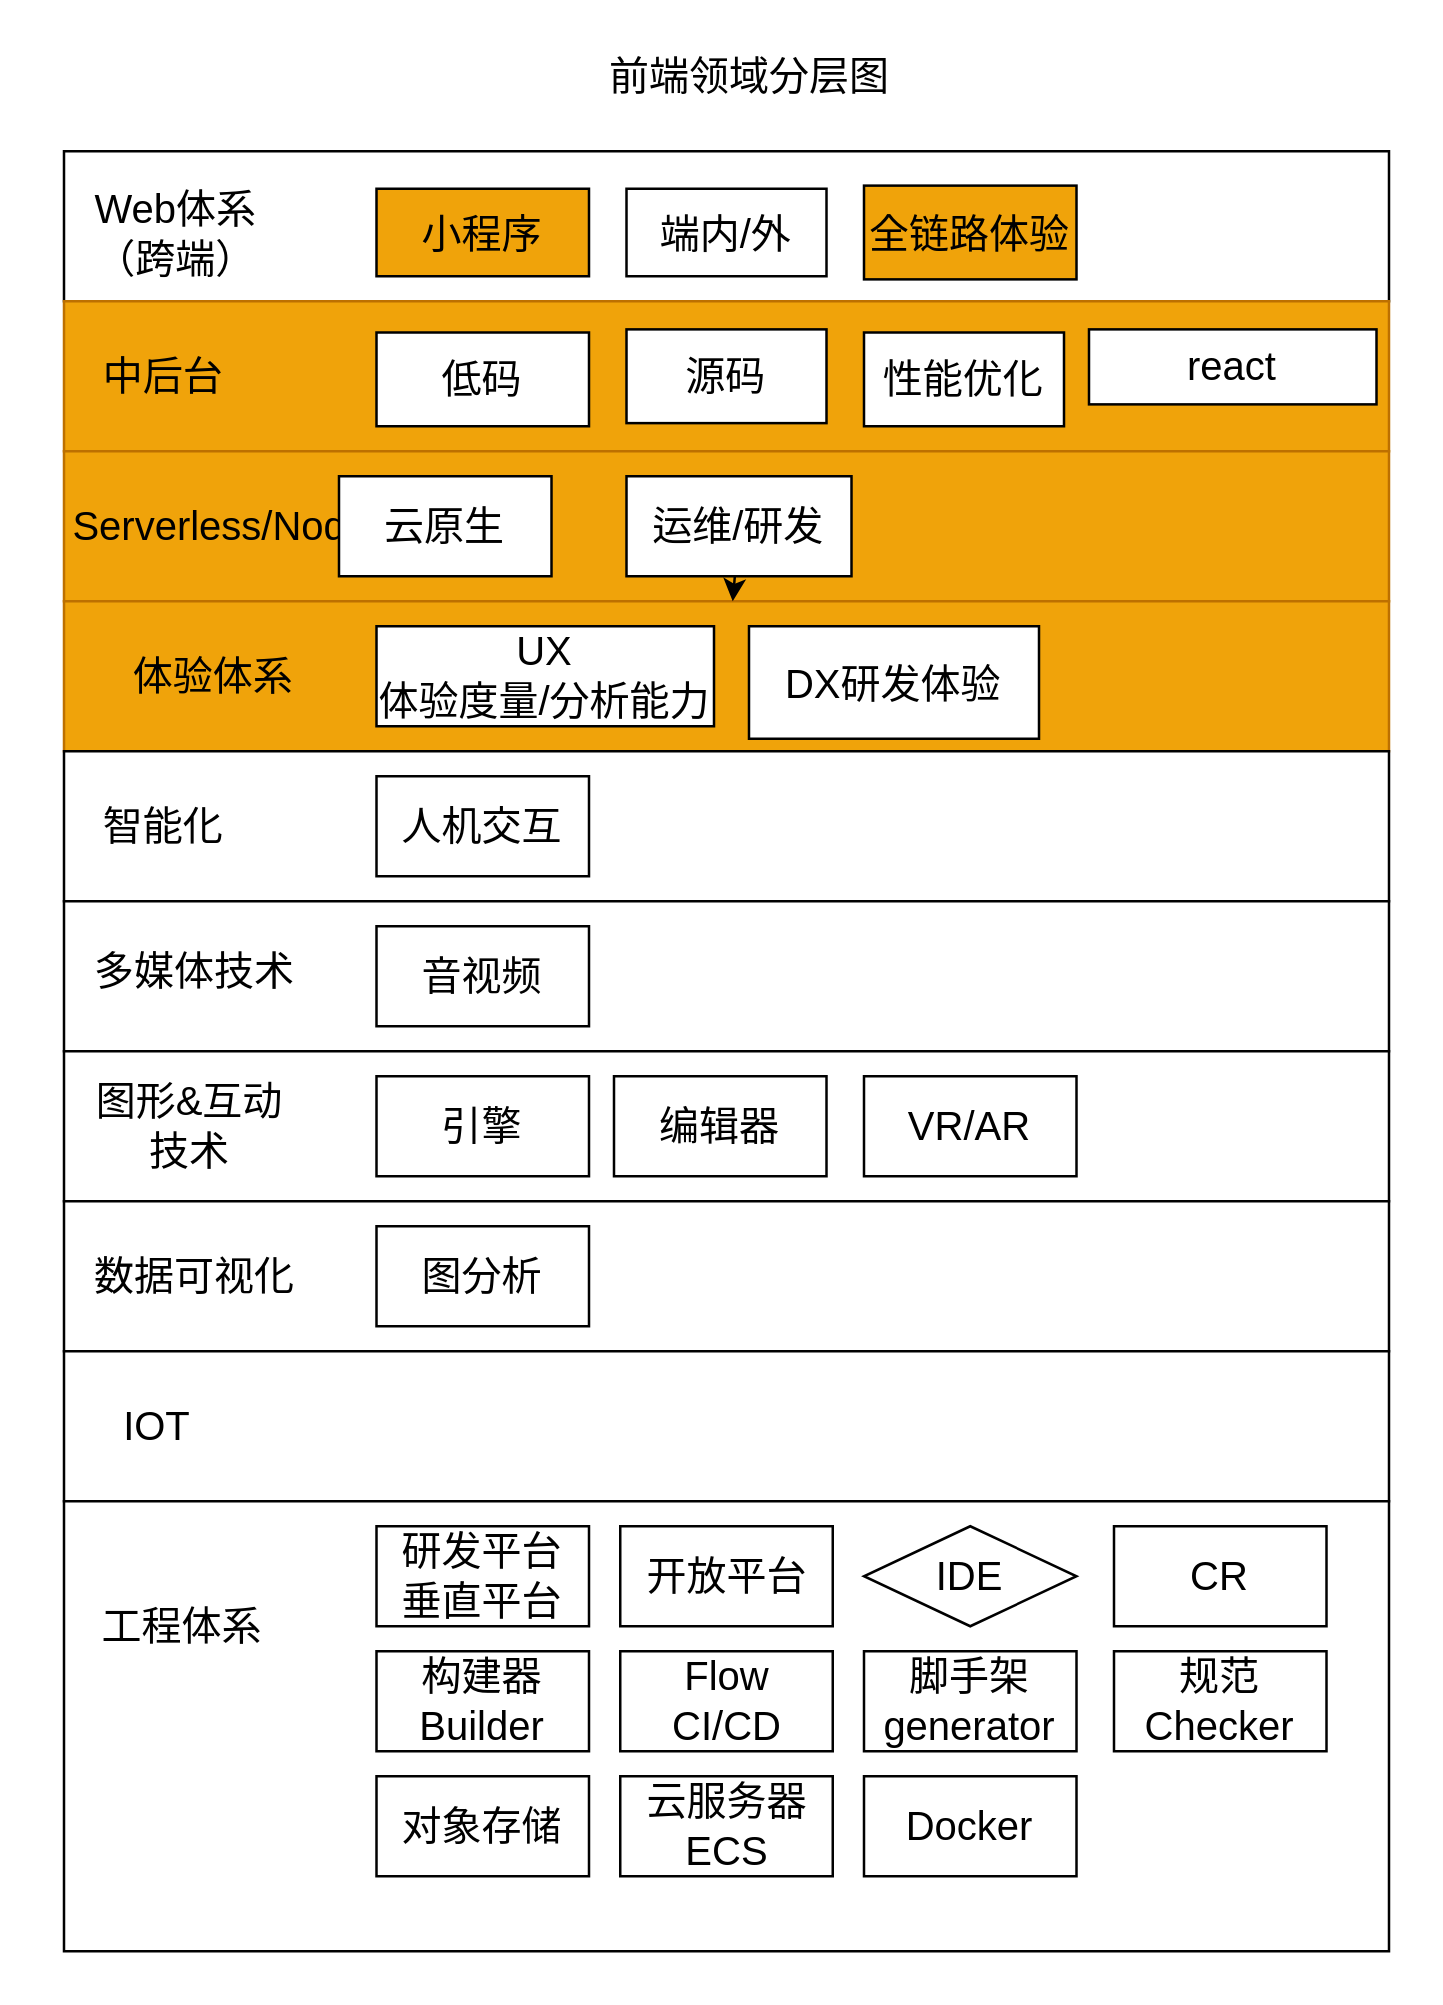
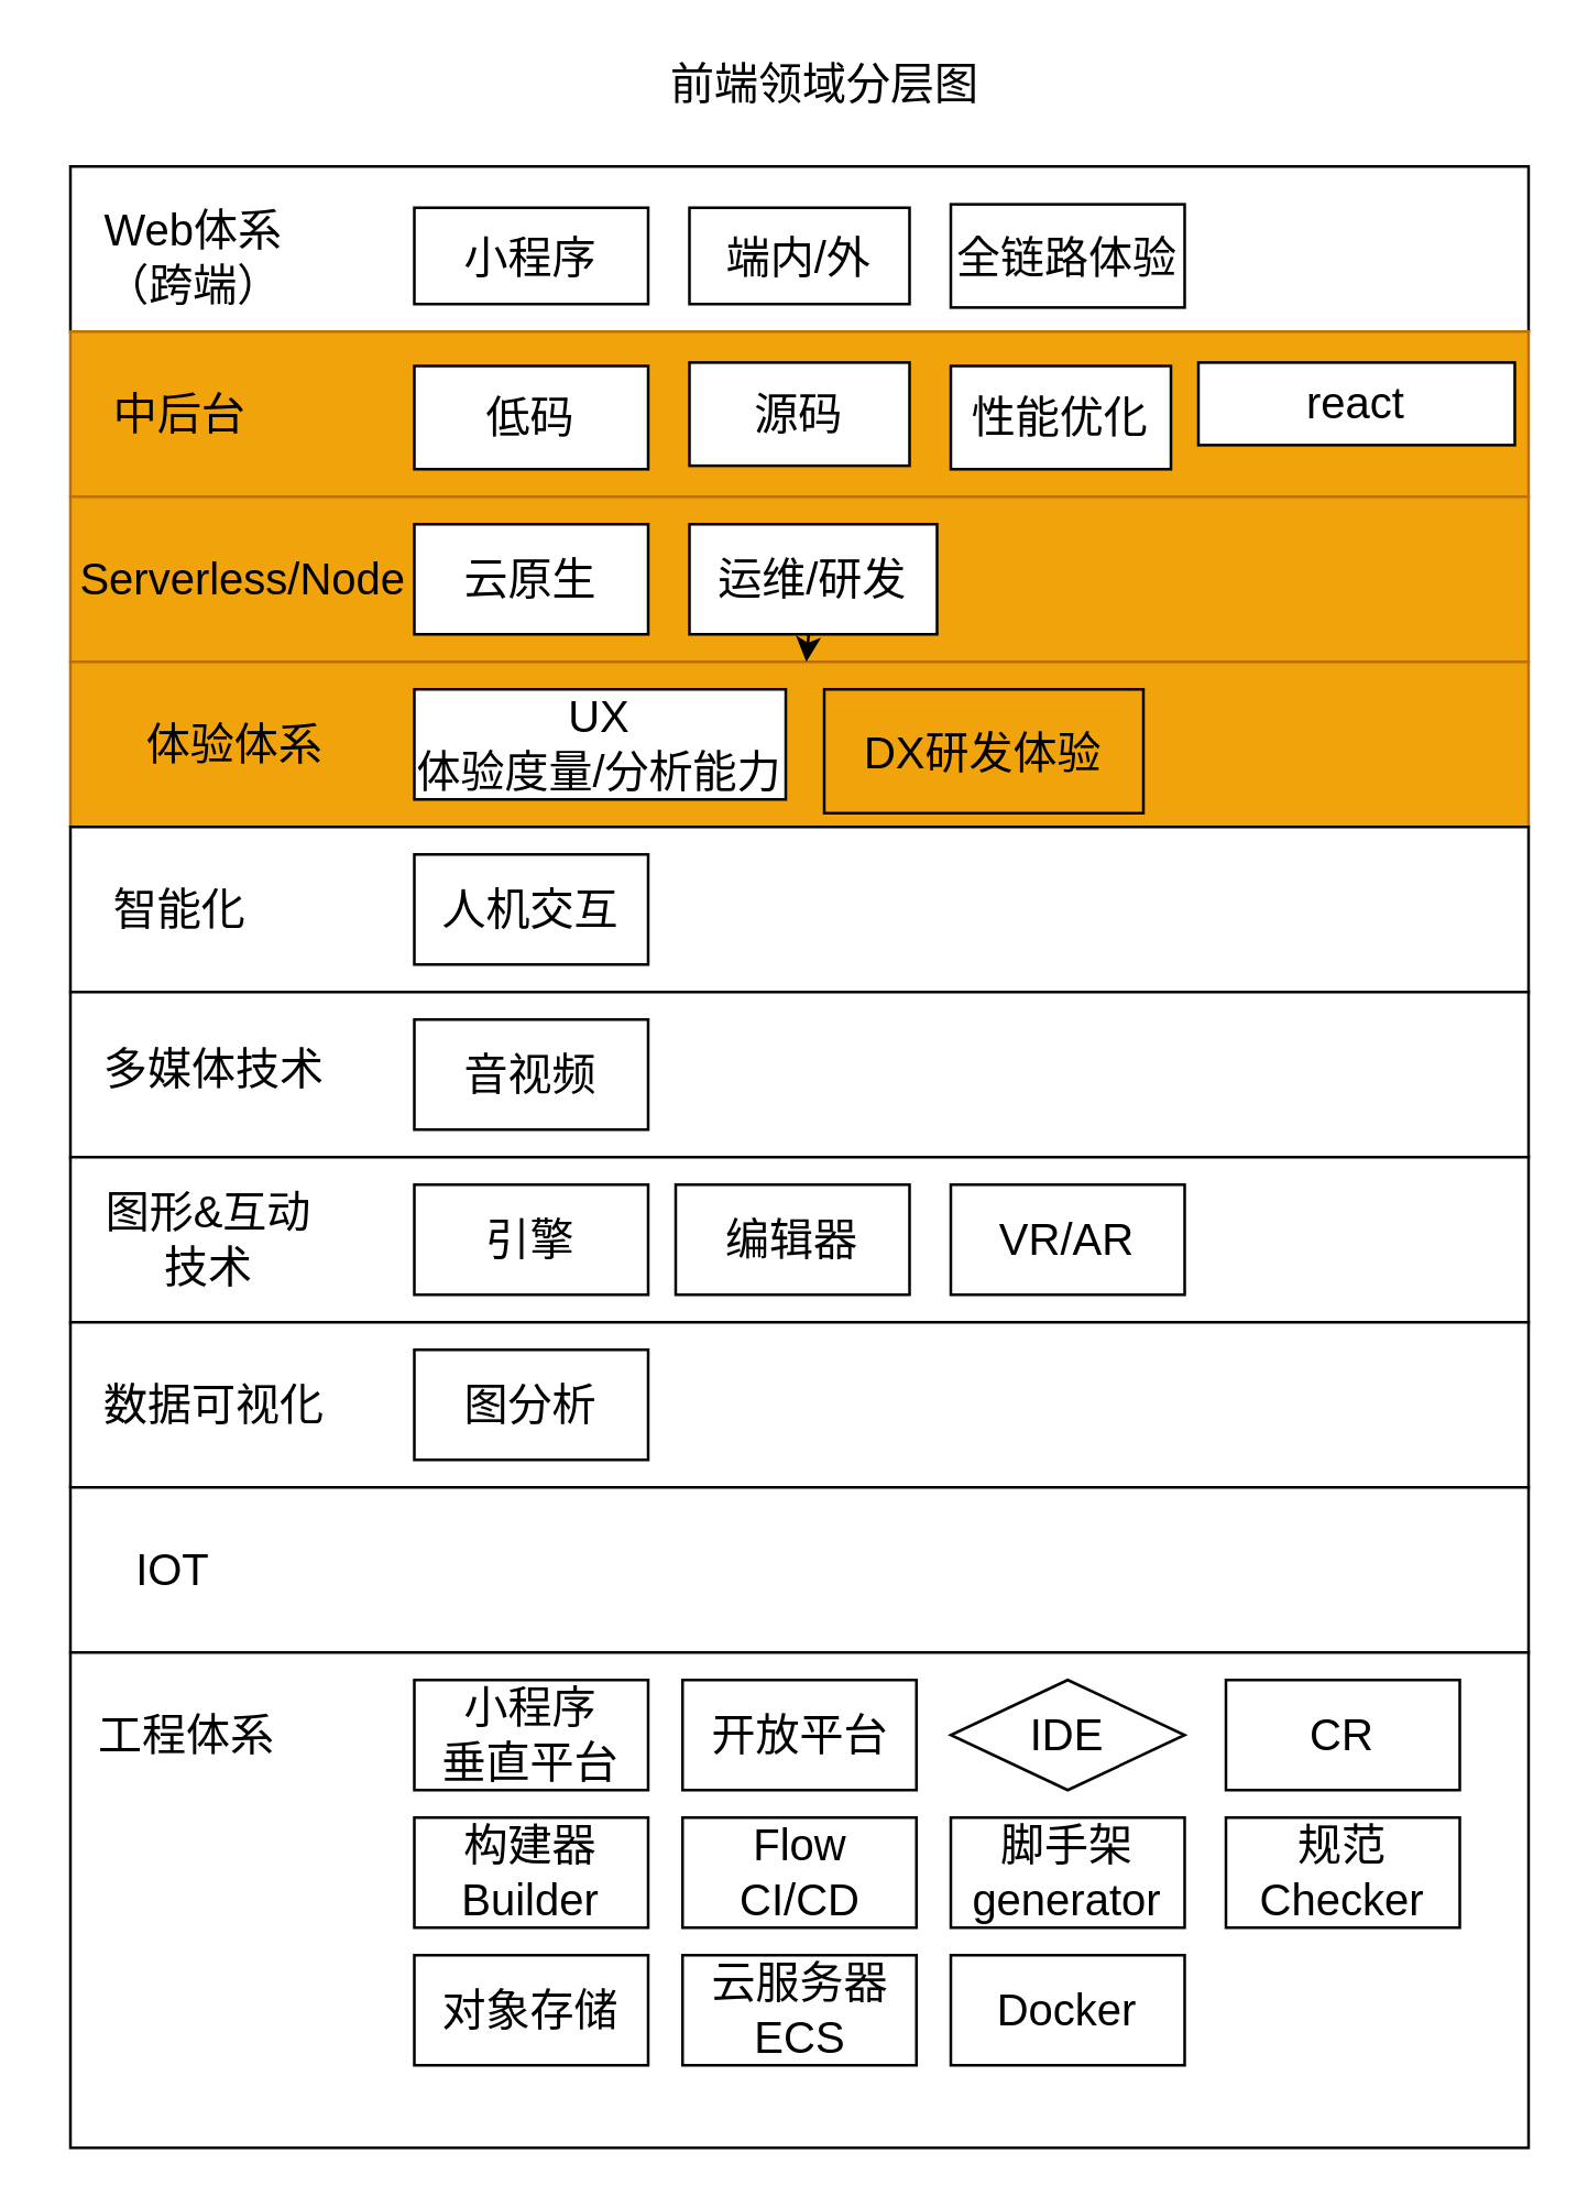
  <mxCell id="0" />
  <mxCell id="1" parent="0" />
  <mxCell id="2" value="" style="rounded=0;whiteSpace=wrap;html=1;" parent="1" vertex="1"><mxGeometry x="25" y="60" width="530" height="60" as="geometry" /></mxCell>
  <mxCell id="3" value="前端领域分层图" style="text;html=1;align=center;verticalAlign=middle;resizable=0;points=[];autosize=1;strokeColor=none;fillColor=none;fontSize=16;" parent="1" vertex="1"><mxGeometry x="234" y="20" width="130" height="20" as="geometry" /></mxCell>
  <mxCell id="4" value="&lt;font style=&quot;font-size: 16px&quot;&gt;Web体系（跨端）&lt;/font&gt;" style="text;html=1;strokeColor=none;fillColor=none;align=center;verticalAlign=middle;whiteSpace=wrap;rounded=0;fontSize=16;" parent="1" vertex="1"><mxGeometry x="35" y="75" width="70" height="35" as="geometry" /></mxCell>
  <mxCell id="5" value="" style="rounded=0;whiteSpace=wrap;html=1;fillColor=#f0a30a;fontColor=#000000;strokeColor=#BD7000;" parent="1" vertex="1"><mxGeometry x="25" y="120" width="530" height="60" as="geometry" /></mxCell>
  <mxCell id="6" value="" style="rounded=0;whiteSpace=wrap;html=1;fillColor=#f0a30a;fontColor=#000000;strokeColor=#BD7000;" parent="1" vertex="1"><mxGeometry x="25" y="180" width="530" height="60" as="geometry" /></mxCell>
  <mxCell id="7" value="" style="rounded=0;whiteSpace=wrap;html=1;fillColor=#f0a30a;fontColor=#000000;strokeColor=#BD7000;" parent="1" vertex="1"><mxGeometry x="25" y="240" width="530" height="60" as="geometry" /></mxCell>
  <mxCell id="8" value="" style="rounded=0;whiteSpace=wrap;html=1;" parent="1" vertex="1"><mxGeometry x="25" y="300" width="530" height="60" as="geometry" /></mxCell>
  <mxCell id="9" value="" style="rounded=0;whiteSpace=wrap;html=1;" parent="1" vertex="1"><mxGeometry x="25" y="360" width="530" height="60" as="geometry" /></mxCell>
  <mxCell id="10" value="中后台" style="text;html=1;strokeColor=none;fillColor=none;align=center;verticalAlign=middle;whiteSpace=wrap;rounded=0;fontSize=16;" parent="1" vertex="1"><mxGeometry x="35" y="135" width="60" height="30" as="geometry" /></mxCell>
  <mxCell id="11" value="Serverless/Node" style="text;html=1;strokeColor=none;fillColor=none;align=center;verticalAlign=middle;whiteSpace=wrap;rounded=0;fontSize=16;" parent="1" vertex="1"><mxGeometry x="57.5" y="195" width="60" height="30" as="geometry" /></mxCell>
  <mxCell id="12" value="体验体系" style="text;html=1;strokeColor=none;fillColor=none;align=center;verticalAlign=middle;whiteSpace=wrap;rounded=0;fontSize=16;" parent="1" vertex="1"><mxGeometry x="50" y="255" width="70" height="30" as="geometry" /></mxCell>
  <mxCell id="13" value="智能化" style="text;html=1;strokeColor=none;fillColor=none;align=center;verticalAlign=middle;whiteSpace=wrap;rounded=0;fontSize=16;" parent="1" vertex="1"><mxGeometry x="30" y="315" width="70" height="30" as="geometry" /></mxCell>
  <mxCell id="14" value="多媒体技术" style="text;html=1;strokeColor=none;fillColor=none;align=center;verticalAlign=middle;whiteSpace=wrap;rounded=0;fontSize=16;" parent="1" vertex="1"><mxGeometry x="30" y="375" width="95" height="25" as="geometry" /></mxCell>
  <mxCell id="15" value="" style="rounded=0;whiteSpace=wrap;html=1;" parent="1" vertex="1"><mxGeometry x="25" y="420" width="530" height="60" as="geometry" /></mxCell>
  <mxCell id="16" value="图形&amp;amp;互动技术" style="text;html=1;strokeColor=none;fillColor=none;align=center;verticalAlign=middle;whiteSpace=wrap;rounded=0;fontSize=16;" parent="1" vertex="1"><mxGeometry x="32.5" y="435" width="85" height="30" as="geometry" /></mxCell>
  <mxCell id="17" value="" style="rounded=0;whiteSpace=wrap;html=1;" parent="1" vertex="1"><mxGeometry x="25" y="480" width="530" height="60" as="geometry" /></mxCell>
  <mxCell id="18" value="数据可视化" style="text;html=1;strokeColor=none;fillColor=none;align=center;verticalAlign=middle;whiteSpace=wrap;rounded=0;fontSize=16;" parent="1" vertex="1"><mxGeometry x="35" y="495" width="85" height="30" as="geometry" /></mxCell>
  <mxCell id="19" value="低码" style="rounded=0;whiteSpace=wrap;html=1;fontSize=16;" parent="1" vertex="1"><mxGeometry x="150" y="132.5" width="85" height="37.5" as="geometry" /></mxCell>
  <mxCell id="20" value="源码" style="rounded=0;whiteSpace=wrap;html=1;fontSize=16;" parent="1" vertex="1"><mxGeometry x="250" y="131.25" width="80" height="37.5" as="geometry" /></mxCell>
- <mxCell id="21" value="小程序" style="rounded=0;whiteSpace=wrap;html=1;fontSize=16;fillColor=#f0a30a;" parent="1" vertex="1"><mxGeometry x="150" y="75" width="85" height="35" as="geometry" /></mxCell>
+ <mxCell id="21" value="小程序" style="rounded=0;whiteSpace=wrap;html=1;fontSize=16;" parent="1" vertex="1"><mxGeometry x="150" y="75" width="85" height="35" as="geometry" /></mxCell>
  <mxCell id="22" value="端内/外" style="rounded=0;whiteSpace=wrap;html=1;fontSize=16;" parent="1" vertex="1"><mxGeometry x="250" y="75" width="80" height="35" as="geometry" /></mxCell>
- <mxCell id="23" value="云原生" style="rounded=0;whiteSpace=wrap;html=1;fontSize=16;" parent="1" vertex="1"><mxGeometry x="135" y="190" width="85" height="40" as="geometry" /></mxCell>
+ <mxCell id="23" value="云原生" style="rounded=0;whiteSpace=wrap;html=1;fontSize=16;" parent="1" vertex="1"><mxGeometry x="150" y="190" width="85" height="40" as="geometry" /></mxCell>
  <mxCell id="24" value="" style="edgeStyle=none;html=1;" parent="1" source="25" target="7" edge="1"><mxGeometry relative="1" as="geometry" /></mxCell>
  <mxCell id="25" value="运维/研发" style="rounded=0;whiteSpace=wrap;html=1;fontSize=16;" parent="1" vertex="1"><mxGeometry x="250" y="190" width="90" height="40" as="geometry" /></mxCell>
- <mxCell id="26" value="全链路体验" style="rounded=0;whiteSpace=wrap;html=1;fontSize=16;fillColor=#f0a30a;" parent="1" vertex="1"><mxGeometry x="345" y="73.75" width="85" height="37.5" as="geometry" /></mxCell>
+ <mxCell id="26" value="全链路体验" style="rounded=0;whiteSpace=wrap;html=1;fontSize=16;" parent="1" vertex="1"><mxGeometry x="345" y="73.75" width="85" height="37.5" as="geometry" /></mxCell>
  <mxCell id="27" value="UX&lt;br&gt;体验度量/分析能力" style="rounded=0;whiteSpace=wrap;html=1;fontSize=16;" parent="1" vertex="1"><mxGeometry x="150" y="250" width="135" height="40" as="geometry" /></mxCell>
- <mxCell id="28" value="DX研发体验" style="rounded=0;whiteSpace=wrap;html=1;fontSize=16;" parent="1" vertex="1"><mxGeometry x="299" y="250" width="116" height="45" as="geometry" /></mxCell>
+ <mxCell id="28" value="DX研发体验" style="rounded=0;whiteSpace=wrap;html=1;fontSize=16;fillColor=#f0a30a;" parent="1" vertex="1"><mxGeometry x="299" y="250" width="116" height="45" as="geometry" /></mxCell>
  <mxCell id="29" value="人机交互" style="rounded=0;whiteSpace=wrap;html=1;fontSize=16;" parent="1" vertex="1"><mxGeometry x="150" y="310" width="85" height="40" as="geometry" /></mxCell>
  <mxCell id="30" value="音视频" style="rounded=0;whiteSpace=wrap;html=1;fontSize=16;" parent="1" vertex="1"><mxGeometry x="150" y="370" width="85" height="40" as="geometry" /></mxCell>
  <mxCell id="31" value="引擎" style="rounded=0;whiteSpace=wrap;html=1;fontSize=16;" parent="1" vertex="1"><mxGeometry x="150" y="430" width="85" height="40" as="geometry" /></mxCell>
  <mxCell id="32" value="编辑器" style="rounded=0;whiteSpace=wrap;html=1;fontSize=16;" parent="1" vertex="1"><mxGeometry x="245" y="430" width="85" height="40" as="geometry" /></mxCell>
  <mxCell id="33" value="VR/AR" style="rounded=0;whiteSpace=wrap;html=1;fontSize=16;" parent="1" vertex="1"><mxGeometry x="345" y="430" width="85" height="40" as="geometry" /></mxCell>
  <mxCell id="34" value="图分析" style="rounded=0;whiteSpace=wrap;html=1;fontSize=16;" parent="1" vertex="1"><mxGeometry x="150" y="490" width="85" height="40" as="geometry" /></mxCell>
  <mxCell id="35" value="" style="rounded=0;whiteSpace=wrap;html=1;" parent="1" vertex="1"><mxGeometry x="25" y="540" width="530" height="60" as="geometry" /></mxCell>
  <mxCell id="36" value="IOT" style="text;html=1;strokeColor=none;fillColor=none;align=center;verticalAlign=middle;whiteSpace=wrap;rounded=0;fontSize=16;" parent="1" vertex="1"><mxGeometry x="20" y="555" width="85" height="30" as="geometry" /></mxCell>
  <mxCell id="37" value="" style="rounded=0;whiteSpace=wrap;html=1;" parent="1" vertex="1"><mxGeometry x="25" y="600" width="530" height="180" as="geometry" /></mxCell>
- <mxCell id="38" value="工程体系" style="text;html=1;strokeColor=none;fillColor=none;align=center;verticalAlign=middle;whiteSpace=wrap;rounded=0;fontSize=16;" parent="1" vertex="1"><mxGeometry x="30" y="635" width="85" height="30" as="geometry" /></mxCell>
+ <mxCell id="38" value="工程体系" style="text;html=1;strokeColor=none;fillColor=none;align=center;verticalAlign=middle;whiteSpace=wrap;rounded=0;fontSize=16;" parent="1" vertex="1"><mxGeometry x="25" y="615" width="85" height="30" as="geometry" /></mxCell>
  <mxCell id="39" value="构建器&lt;br&gt;Builder" style="rounded=0;whiteSpace=wrap;html=1;fontSize=16;" parent="1" vertex="1"><mxGeometry x="150" y="660" width="85" height="40" as="geometry" /></mxCell>
  <mxCell id="40" value="Flow&lt;br&gt;CI/CD" style="rounded=0;whiteSpace=wrap;html=1;fontSize=16;" parent="1" vertex="1"><mxGeometry x="247.5" y="660" width="85" height="40" as="geometry" /></mxCell>
  <mxCell id="41" value="规范Checker" style="rounded=0;whiteSpace=wrap;html=1;fontSize=16;" parent="1" vertex="1"><mxGeometry x="445" y="660" width="85" height="40" as="geometry" /></mxCell>
  <mxCell id="42" value="IDE" style="rhombus;whiteSpace=wrap;html=1;fontSize=16;" parent="1" vertex="1"><mxGeometry x="345" y="610" width="85" height="40" as="geometry" /></mxCell>
  <mxCell id="43" value="开放平台" style="rounded=0;whiteSpace=wrap;html=1;fontSize=16;" parent="1" vertex="1"><mxGeometry x="247.5" y="610" width="85" height="40" as="geometry" /></mxCell>
- <mxCell id="44" value="研发平台&lt;br&gt;垂直平台" style="rounded=0;whiteSpace=wrap;html=1;fontSize=16;" parent="1" vertex="1"><mxGeometry x="150" y="610" width="85" height="40" as="geometry" /></mxCell>
+ <mxCell id="44" value="小程序&lt;br&gt;垂直平台" style="rounded=0;whiteSpace=wrap;html=1;fontSize=16;" parent="1" vertex="1"><mxGeometry x="150" y="610" width="85" height="40" as="geometry" /></mxCell>
  <mxCell id="45" value="脚手架&lt;br&gt;generator" style="rounded=0;whiteSpace=wrap;html=1;fontSize=16;" parent="1" vertex="1"><mxGeometry x="345" y="660" width="85" height="40" as="geometry" /></mxCell>
  <mxCell id="46" value="CR" style="rounded=0;whiteSpace=wrap;html=1;fontSize=16;" parent="1" vertex="1"><mxGeometry x="445" y="610" width="85" height="40" as="geometry" /></mxCell>
  <mxCell id="47" value="对象存储" style="rounded=0;whiteSpace=wrap;html=1;fontSize=16;" parent="1" vertex="1"><mxGeometry x="150" y="710" width="85" height="40" as="geometry" /></mxCell>
  <mxCell id="48" value="云服务器ECS" style="rounded=0;whiteSpace=wrap;html=1;fontSize=16;" parent="1" vertex="1"><mxGeometry x="247.5" y="710" width="85" height="40" as="geometry" /></mxCell>
  <mxCell id="49" value="Docker" style="rounded=0;whiteSpace=wrap;html=1;fontSize=16;" parent="1" vertex="1"><mxGeometry x="345" y="710" width="85" height="40" as="geometry" /></mxCell>
  <mxCell id="50" value="性能优化" style="rounded=0;whiteSpace=wrap;html=1;fontSize=16;" parent="1" vertex="1"><mxGeometry x="345" y="132.5" width="80" height="37.5" as="geometry" /></mxCell>
  <mxCell id="51" value="react" style="rounded=0;whiteSpace=wrap;html=1;fontSize=16;" parent="1" vertex="1"><mxGeometry x="435" y="131.25" width="115" height="30" as="geometry" /></mxCell>
